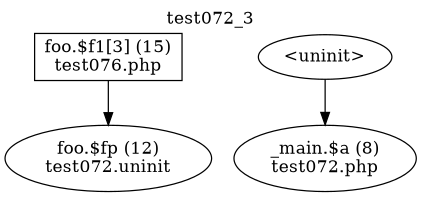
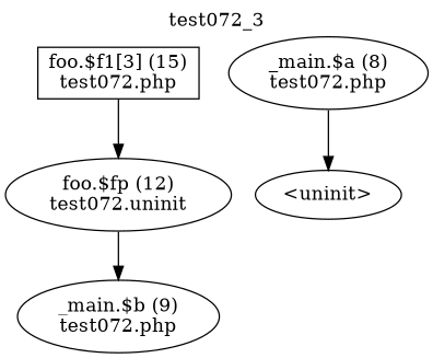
  digraph {
    label=test072_3
    labelloc=t
    node [shape=ellipse]
-   n1 [label="foo.$f1[3] (15)\ntest076.php" shape=box]
+   n1 [label="foo.$f1[3] (15)\ntest072.php" shape=box]
    n2 [label="foo.$fp (12)\ntest072.uninit"]
+   n3 [label="_main.$b (9)\ntest072.php"]
    n4 [label="_main.$a (8)\ntest072.php"]
    n5 [label="<uninit>"]
    n1 -> n2
-   n5 -> n4
+   n2 -> n3
+   n4 -> n5
  }
